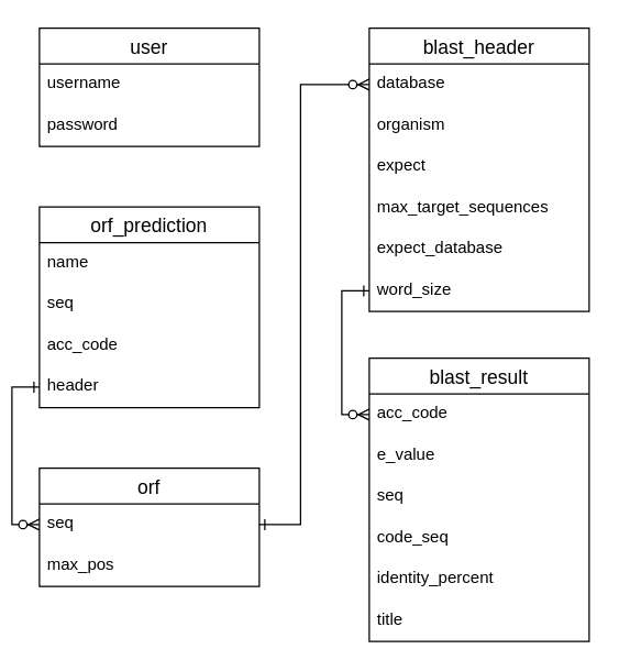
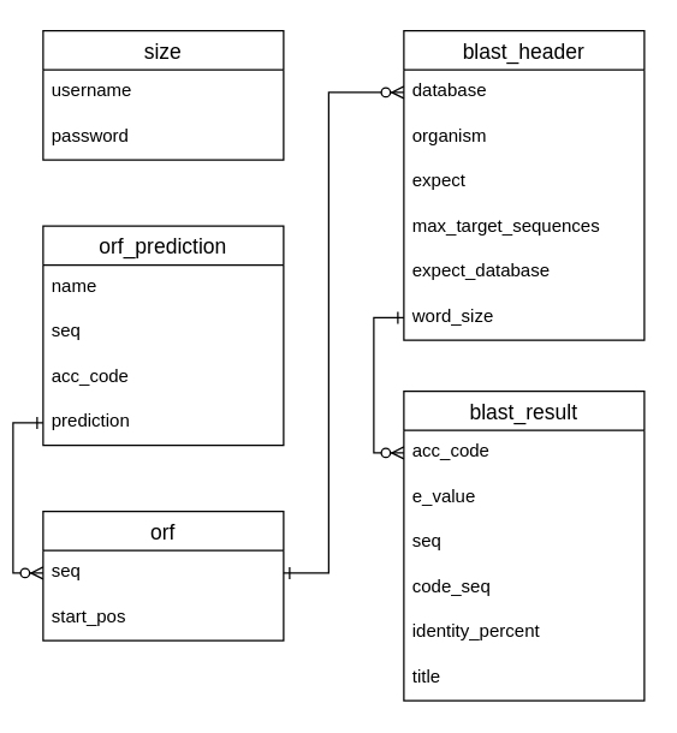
  <mxCell id="0" />
  <mxCell id="1" parent="0" />
- <mxCell id="2" value="user" style="swimlane;fontStyle=0;childLayout=stackLayout;horizontal=1;startSize=26;horizontalStack=0;resizeParent=1;resizeParentMax=0;resizeLast=0;collapsible=1;marginBottom=0;align=center;fontSize=14;" vertex="1" parent="1"><mxGeometry x="20" y="20" width="160" height="86" as="geometry" /></mxCell>
+ <mxCell id="2" value="size" style="swimlane;fontStyle=0;childLayout=stackLayout;horizontal=1;startSize=26;horizontalStack=0;resizeParent=1;resizeParentMax=0;resizeLast=0;collapsible=1;marginBottom=0;align=center;fontSize=14;" vertex="1" parent="1"><mxGeometry x="20" y="20" width="160" height="86" as="geometry" /></mxCell>
  <mxCell id="3" value="username" style="text;strokeColor=none;fillColor=none;spacingLeft=4;spacingRight=4;overflow=hidden;rotatable=0;points=[[0,0.5],[1,0.5]];portConstraint=eastwest;fontSize=12;" vertex="1" parent="2"><mxGeometry y="26" width="160" height="30" as="geometry" /></mxCell>
  <mxCell id="4" value="password" style="text;strokeColor=none;fillColor=none;spacingLeft=4;spacingRight=4;overflow=hidden;rotatable=0;points=[[0,0.5],[1,0.5]];portConstraint=eastwest;fontSize=12;" vertex="1" parent="2"><mxGeometry y="56" width="160" height="30" as="geometry" /></mxCell>
  <mxCell id="5" value="orf_prediction" style="swimlane;fontStyle=0;childLayout=stackLayout;horizontal=1;startSize=26;horizontalStack=0;resizeParent=1;resizeParentMax=0;resizeLast=0;collapsible=1;marginBottom=0;align=center;fontSize=14;" vertex="1" parent="1"><mxGeometry x="20" y="150" width="160" height="146" as="geometry" /></mxCell>
  <mxCell id="6" value="name" style="text;strokeColor=none;fillColor=none;spacingLeft=4;spacingRight=4;overflow=hidden;rotatable=0;points=[[0,0.5],[1,0.5]];portConstraint=eastwest;fontSize=12;" vertex="1" parent="5"><mxGeometry y="26" width="160" height="30" as="geometry" /></mxCell>
  <mxCell id="7" value="seq" style="text;strokeColor=none;fillColor=none;spacingLeft=4;spacingRight=4;overflow=hidden;rotatable=0;points=[[0,0.5],[1,0.5]];portConstraint=eastwest;fontSize=12;" vertex="1" parent="5"><mxGeometry y="56" width="160" height="30" as="geometry" /></mxCell>
  <mxCell id="8" value="acc_code" style="text;strokeColor=none;fillColor=none;spacingLeft=4;spacingRight=4;overflow=hidden;rotatable=0;points=[[0,0.5],[1,0.5]];portConstraint=eastwest;fontSize=12;" vertex="1" parent="5"><mxGeometry y="86" width="160" height="30" as="geometry" /></mxCell>
- <mxCell id="9" value="header" style="text;strokeColor=none;fillColor=none;spacingLeft=4;spacingRight=4;overflow=hidden;rotatable=0;points=[[0,0.5],[1,0.5]];portConstraint=eastwest;fontSize=12;" vertex="1" parent="5"><mxGeometry y="116" width="160" height="30" as="geometry" /></mxCell>
+ <mxCell id="9" value="prediction" style="text;strokeColor=none;fillColor=none;spacingLeft=4;spacingRight=4;overflow=hidden;rotatable=0;points=[[0,0.5],[1,0.5]];portConstraint=eastwest;fontSize=12;" vertex="1" parent="5"><mxGeometry y="116" width="160" height="30" as="geometry" /></mxCell>
  <mxCell id="10" value="orf" style="swimlane;fontStyle=0;childLayout=stackLayout;horizontal=1;startSize=26;horizontalStack=0;resizeParent=1;resizeParentMax=0;resizeLast=0;collapsible=1;marginBottom=0;align=center;fontSize=14;" vertex="1" parent="1"><mxGeometry x="20" y="340" width="160" height="86" as="geometry" /></mxCell>
  <mxCell id="11" value="seq" style="text;strokeColor=none;fillColor=none;spacingLeft=4;spacingRight=4;overflow=hidden;rotatable=0;points=[[0,0.5],[1,0.5]];portConstraint=eastwest;fontSize=12;" vertex="1" parent="10"><mxGeometry y="26" width="160" height="30" as="geometry" /></mxCell>
- <mxCell id="12" value="max_pos" style="text;strokeColor=none;fillColor=none;spacingLeft=4;spacingRight=4;overflow=hidden;rotatable=0;points=[[0,0.5],[1,0.5]];portConstraint=eastwest;fontSize=12;" vertex="1" parent="10"><mxGeometry y="56" width="160" height="30" as="geometry" /></mxCell>
+ <mxCell id="12" value="start_pos" style="text;strokeColor=none;fillColor=none;spacingLeft=4;spacingRight=4;overflow=hidden;rotatable=0;points=[[0,0.5],[1,0.5]];portConstraint=eastwest;fontSize=12;" vertex="1" parent="10"><mxGeometry y="56" width="160" height="30" as="geometry" /></mxCell>
  <mxCell id="13" value="blast_header" style="swimlane;fontStyle=0;childLayout=stackLayout;horizontal=1;startSize=26;horizontalStack=0;resizeParent=1;resizeParentMax=0;resizeLast=0;collapsible=1;marginBottom=0;align=center;fontSize=14;" vertex="1" parent="1"><mxGeometry x="260" y="20" width="160" height="206" as="geometry" /></mxCell>
  <mxCell id="14" value="database" style="text;strokeColor=none;fillColor=none;spacingLeft=4;spacingRight=4;overflow=hidden;rotatable=0;points=[[0,0.5],[1,0.5]];portConstraint=eastwest;fontSize=12;" vertex="1" parent="13"><mxGeometry y="26" width="160" height="30" as="geometry" /></mxCell>
  <mxCell id="15" value="organism" style="text;strokeColor=none;fillColor=none;spacingLeft=4;spacingRight=4;overflow=hidden;rotatable=0;points=[[0,0.5],[1,0.5]];portConstraint=eastwest;fontSize=12;" vertex="1" parent="13"><mxGeometry y="56" width="160" height="30" as="geometry" /></mxCell>
  <mxCell id="16" value="expect" style="text;strokeColor=none;fillColor=none;spacingLeft=4;spacingRight=4;overflow=hidden;rotatable=0;points=[[0,0.5],[1,0.5]];portConstraint=eastwest;fontSize=12;" vertex="1" parent="13"><mxGeometry y="86" width="160" height="30" as="geometry" /></mxCell>
  <mxCell id="17" value="max_target_sequences" style="text;strokeColor=none;fillColor=none;spacingLeft=4;spacingRight=4;overflow=hidden;rotatable=0;points=[[0,0.5],[1,0.5]];portConstraint=eastwest;fontSize=12;" vertex="1" parent="13"><mxGeometry y="116" width="160" height="30" as="geometry" /></mxCell>
  <mxCell id="18" value="expect_database" style="text;strokeColor=none;fillColor=none;spacingLeft=4;spacingRight=4;overflow=hidden;rotatable=0;points=[[0,0.5],[1,0.5]];portConstraint=eastwest;fontSize=12;" vertex="1" parent="13"><mxGeometry y="146" width="160" height="30" as="geometry" /></mxCell>
  <mxCell id="19" value="word_size" style="text;strokeColor=none;fillColor=none;spacingLeft=4;spacingRight=4;overflow=hidden;rotatable=0;points=[[0,0.5],[1,0.5]];portConstraint=eastwest;fontSize=12;" vertex="1" parent="13"><mxGeometry y="176" width="160" height="30" as="geometry" /></mxCell>
  <mxCell id="20" value="blast_result" style="swimlane;fontStyle=0;childLayout=stackLayout;horizontal=1;startSize=26;horizontalStack=0;resizeParent=1;resizeParentMax=0;resizeLast=0;collapsible=1;marginBottom=0;align=center;fontSize=14;" vertex="1" parent="1"><mxGeometry x="260" y="260" width="160" height="206" as="geometry" /></mxCell>
  <mxCell id="21" value="acc_code" style="text;strokeColor=none;fillColor=none;spacingLeft=4;spacingRight=4;overflow=hidden;rotatable=0;points=[[0,0.5],[1,0.5]];portConstraint=eastwest;fontSize=12;" vertex="1" parent="20"><mxGeometry y="26" width="160" height="30" as="geometry" /></mxCell>
  <mxCell id="22" value="e_value" style="text;strokeColor=none;fillColor=none;spacingLeft=4;spacingRight=4;overflow=hidden;rotatable=0;points=[[0,0.5],[1,0.5]];portConstraint=eastwest;fontSize=12;" vertex="1" parent="20"><mxGeometry y="56" width="160" height="30" as="geometry" /></mxCell>
  <mxCell id="23" value="seq" style="text;strokeColor=none;fillColor=none;spacingLeft=4;spacingRight=4;overflow=hidden;rotatable=0;points=[[0,0.5],[1,0.5]];portConstraint=eastwest;fontSize=12;" vertex="1" parent="20"><mxGeometry y="86" width="160" height="30" as="geometry" /></mxCell>
  <mxCell id="24" value="code_seq" style="text;strokeColor=none;fillColor=none;spacingLeft=4;spacingRight=4;overflow=hidden;rotatable=0;points=[[0,0.5],[1,0.5]];portConstraint=eastwest;fontSize=12;" vertex="1" parent="20"><mxGeometry y="116" width="160" height="30" as="geometry" /></mxCell>
  <mxCell id="25" value="identity_percent" style="text;strokeColor=none;fillColor=none;spacingLeft=4;spacingRight=4;overflow=hidden;rotatable=0;points=[[0,0.5],[1,0.5]];portConstraint=eastwest;fontSize=12;" vertex="1" parent="20"><mxGeometry y="146" width="160" height="30" as="geometry" /></mxCell>
  <mxCell id="26" value="title" style="text;strokeColor=none;fillColor=none;spacingLeft=4;spacingRight=4;overflow=hidden;rotatable=0;points=[[0,0.5],[1,0.5]];portConstraint=eastwest;fontSize=12;" vertex="1" parent="20"><mxGeometry y="176" width="160" height="30" as="geometry" /></mxCell>
  <mxCell id="27" style="edgeStyle=orthogonalEdgeStyle;rounded=0;orthogonalLoop=1;jettySize=auto;html=1;exitX=0;exitY=0.5;exitDx=0;exitDy=0;entryX=0;entryY=0.5;entryDx=0;entryDy=0;startArrow=ERone;startFill=0;endArrow=ERzeroToMany;endFill=1;" edge="1" parent="1" source="19" target="21"><mxGeometry relative="1" as="geometry" /></mxCell>
  <mxCell id="28" style="edgeStyle=orthogonalEdgeStyle;rounded=0;orthogonalLoop=1;jettySize=auto;html=1;exitX=0;exitY=0.5;exitDx=0;exitDy=0;entryX=0;entryY=0.5;entryDx=0;entryDy=0;startArrow=ERone;startFill=0;endArrow=ERzeroToMany;endFill=1;" edge="1" parent="1" source="9" target="11"><mxGeometry relative="1" as="geometry" /></mxCell>
  <mxCell id="29" style="edgeStyle=orthogonalEdgeStyle;rounded=0;orthogonalLoop=1;jettySize=auto;html=1;exitX=1;exitY=0.5;exitDx=0;exitDy=0;entryX=0;entryY=0.5;entryDx=0;entryDy=0;startArrow=ERone;startFill=0;endArrow=ERzeroToMany;endFill=1;" edge="1" parent="1" source="11" target="14"><mxGeometry relative="1" as="geometry"><Array as="points"><mxPoint x="210" y="381" /><mxPoint x="210" y="61" /></Array></mxGeometry></mxCell>
